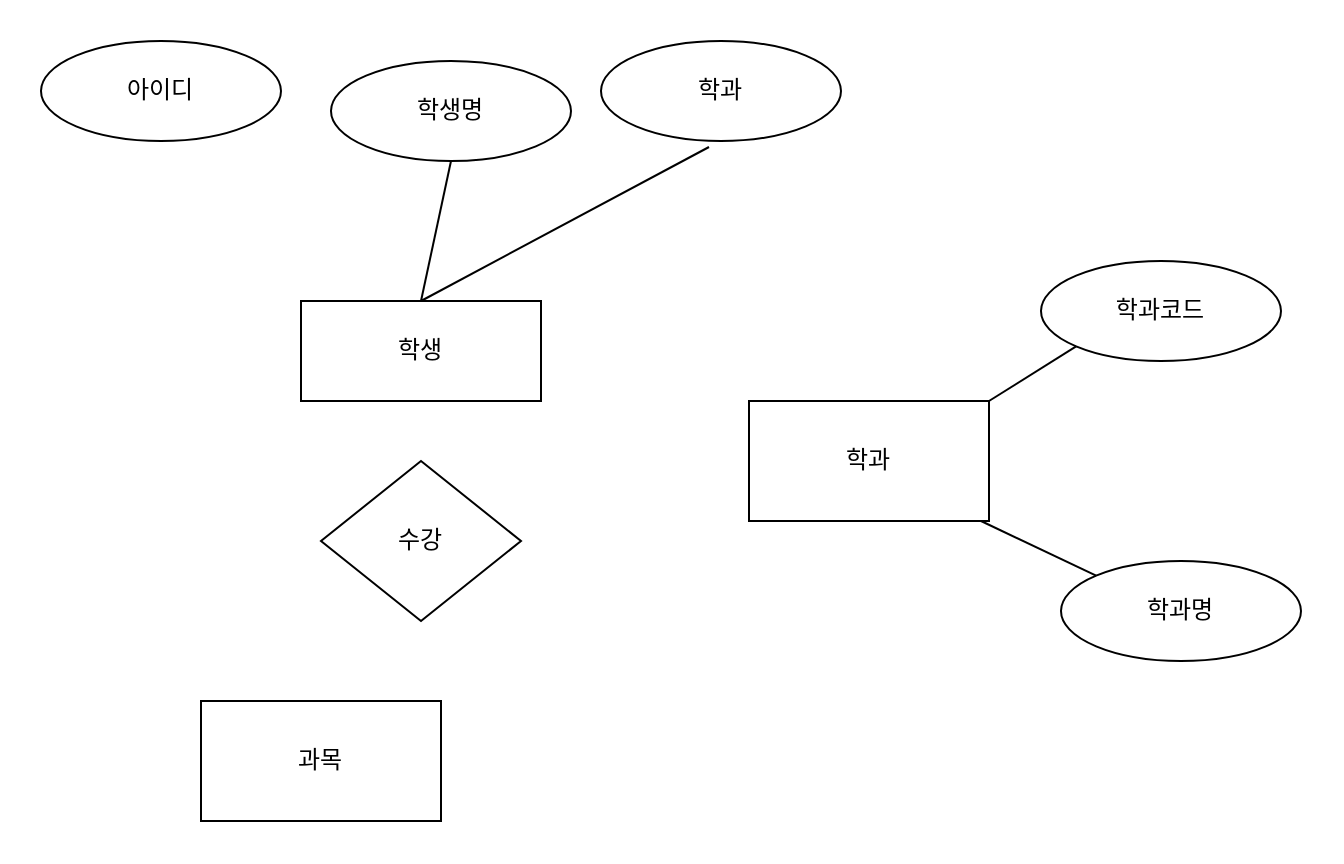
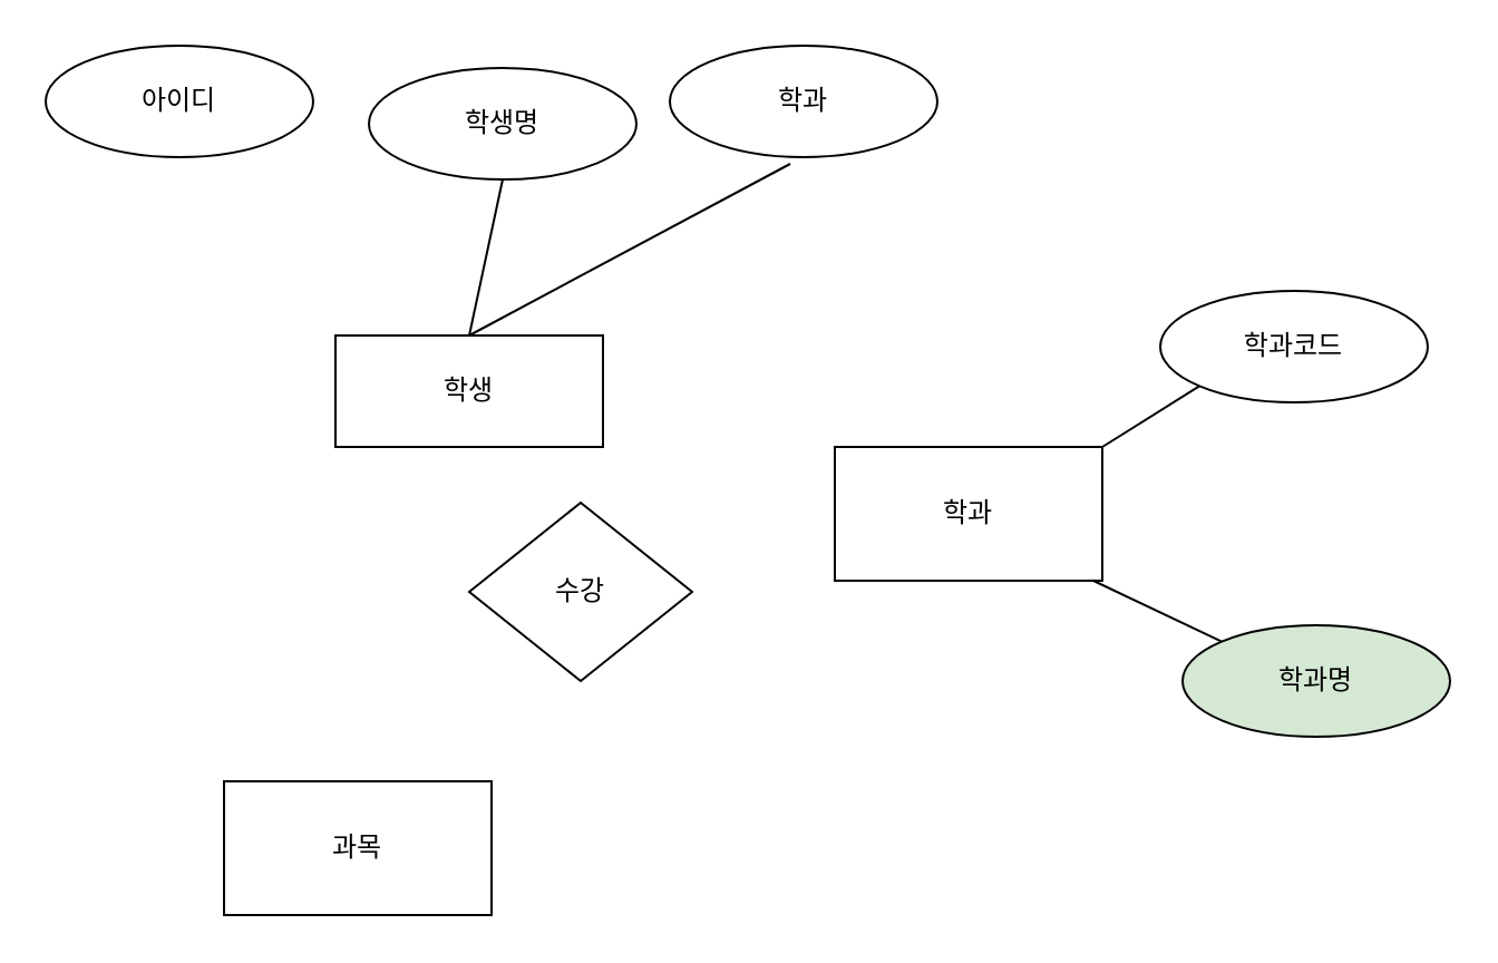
  <mxCell id="0" />
  <mxCell id="1" parent="0" />
  <mxCell id="2" value="&lt;font style=&quot;vertical-align: inherit;&quot;&gt;&lt;font style=&quot;vertical-align: inherit;&quot;&gt;&lt;font style=&quot;vertical-align: inherit;&quot;&gt;&lt;font style=&quot;vertical-align: inherit;&quot;&gt;학생&lt;/font&gt;&lt;/font&gt;&lt;/font&gt;&lt;/font&gt;" style="rounded=0;whiteSpace=wrap;html=1;" vertex="1" parent="1"><mxGeometry x="150" y="150" width="120" height="50" as="geometry" /></mxCell>
  <mxCell id="3" value="&lt;font style=&quot;vertical-align: inherit;&quot;&gt;&lt;font style=&quot;vertical-align: inherit;&quot;&gt;학과&lt;/font&gt;&lt;/font&gt;" style="rounded=0;whiteSpace=wrap;html=1;" vertex="1" parent="1"><mxGeometry x="374" y="200" width="120" height="60" as="geometry" /></mxCell>
  <mxCell id="4" value="&lt;font style=&quot;vertical-align: inherit;&quot;&gt;&lt;font style=&quot;vertical-align: inherit;&quot;&gt;과목&lt;/font&gt;&lt;/font&gt;" style="rounded=0;whiteSpace=wrap;html=1;" vertex="1" parent="1"><mxGeometry x="100" y="350" width="120" height="60" as="geometry" /></mxCell>
  <mxCell id="5" value="&lt;font style=&quot;vertical-align: inherit;&quot;&gt;&lt;font style=&quot;vertical-align: inherit;&quot;&gt;아이디&lt;/font&gt;&lt;/font&gt;" style="ellipse;whiteSpace=wrap;html=1;" vertex="1" parent="1"><mxGeometry x="20" y="20" width="120" height="50" as="geometry" /></mxCell>
  <mxCell id="6" value="&lt;font style=&quot;vertical-align: inherit;&quot;&gt;&lt;font style=&quot;vertical-align: inherit;&quot;&gt;학생명&lt;/font&gt;&lt;/font&gt;" style="ellipse;whiteSpace=wrap;html=1;" vertex="1" parent="1"><mxGeometry x="165" y="30" width="120" height="50" as="geometry" /></mxCell>
  <mxCell id="7" value="&lt;font style=&quot;vertical-align: inherit;&quot;&gt;&lt;font style=&quot;vertical-align: inherit;&quot;&gt;&lt;font style=&quot;vertical-align: inherit;&quot;&gt;&lt;font style=&quot;vertical-align: inherit;&quot;&gt;학과&lt;/font&gt;&lt;/font&gt;&lt;/font&gt;&lt;/font&gt;" style="ellipse;whiteSpace=wrap;html=1;" vertex="1" parent="1"><mxGeometry x="300" y="20" width="120" height="50" as="geometry" /></mxCell>
  <mxCell id="8" value="&lt;font style=&quot;vertical-align: inherit;&quot;&gt;&lt;font style=&quot;vertical-align: inherit;&quot;&gt;&lt;font style=&quot;vertical-align: inherit;&quot;&gt;&lt;font style=&quot;vertical-align: inherit;&quot;&gt;학과코드&lt;/font&gt;&lt;/font&gt;&lt;/font&gt;&lt;/font&gt;" style="ellipse;whiteSpace=wrap;html=1;" vertex="1" parent="1"><mxGeometry x="520" y="130" width="120" height="50" as="geometry" /></mxCell>
- <mxCell id="9" value="&lt;font style=&quot;vertical-align: inherit;&quot;&gt;&lt;font style=&quot;vertical-align: inherit;&quot;&gt;&lt;font style=&quot;vertical-align: inherit;&quot;&gt;&lt;font style=&quot;vertical-align: inherit;&quot;&gt;&lt;font style=&quot;vertical-align: inherit;&quot;&gt;&lt;font style=&quot;vertical-align: inherit;&quot;&gt;학과명&lt;/font&gt;&lt;/font&gt;&lt;/font&gt;&lt;/font&gt;&lt;/font&gt;&lt;/font&gt;" style="ellipse;whiteSpace=wrap;html=1;" vertex="1" parent="1"><mxGeometry x="530" y="280" width="120" height="50" as="geometry" /></mxCell>
+ <mxCell id="9" value="&lt;font style=&quot;vertical-align: inherit;&quot;&gt;&lt;font style=&quot;vertical-align: inherit;&quot;&gt;&lt;font style=&quot;vertical-align: inherit;&quot;&gt;&lt;font style=&quot;vertical-align: inherit;&quot;&gt;&lt;font style=&quot;vertical-align: inherit;&quot;&gt;&lt;font style=&quot;vertical-align: inherit;&quot;&gt;학과명&lt;/font&gt;&lt;/font&gt;&lt;/font&gt;&lt;/font&gt;&lt;/font&gt;&lt;/font&gt;" style="ellipse;whiteSpace=wrap;html=1;fillColor=#d5e8d4;" vertex="1" parent="1"><mxGeometry x="530" y="280" width="120" height="50" as="geometry" /></mxCell>
  <mxCell id="10" value="" style="endArrow=none;html=1;rounded=0;entryX=0.5;entryY=1;entryDx=0;entryDy=0;" edge="1" parent="1" target="6"><mxGeometry width="50" height="50" relative="1" as="geometry"><mxPoint x="210" y="150" as="sourcePoint" /><mxPoint x="180" y="70" as="targetPoint" /><Array as="points" /></mxGeometry></mxCell>
  <mxCell id="11" value="" style="endArrow=none;html=1;rounded=0;exitX=0.5;exitY=0;exitDx=0;exitDy=0;entryX=0.45;entryY=1.06;entryDx=0;entryDy=0;entryPerimeter=0;" edge="1" parent="1" source="2" target="7"><mxGeometry width="50" height="50" relative="1" as="geometry"><mxPoint x="420" y="150" as="sourcePoint" /><mxPoint x="350" y="80" as="targetPoint" /><Array as="points" /></mxGeometry></mxCell>
  <mxCell id="12" value="" style="endArrow=none;html=1;rounded=0;entryX=0;entryY=1;entryDx=0;entryDy=0;exitX=1;exitY=0;exitDx=0;exitDy=0;" edge="1" parent="1" source="3" target="8"><mxGeometry width="50" height="50" relative="1" as="geometry"><mxPoint x="580" y="250" as="sourcePoint" /><mxPoint x="460" y="170" as="targetPoint" /><Array as="points" /></mxGeometry></mxCell>
  <mxCell id="13" value="" style="endArrow=none;html=1;rounded=0;exitX=0;exitY=0;exitDx=0;exitDy=0;" edge="1" parent="1" source="9"><mxGeometry width="50" height="50" relative="1" as="geometry"><mxPoint x="570" y="310" as="sourcePoint" /><mxPoint x="490" y="260" as="targetPoint" /><Array as="points" /></mxGeometry></mxCell>
- <mxCell id="14" value="&lt;font style=&quot;vertical-align: inherit;&quot;&gt;&lt;font style=&quot;vertical-align: inherit;&quot;&gt;수강&lt;/font&gt;&lt;/font&gt;" style="rhombus;whiteSpace=wrap;html=1;" vertex="1" parent="1"><mxGeometry x="160" y="230" width="100" height="80" as="geometry" /></mxCell>
+ <mxCell id="14" value="&lt;font style=&quot;vertical-align: inherit;&quot;&gt;&lt;font style=&quot;vertical-align: inherit;&quot;&gt;수강&lt;/font&gt;&lt;/font&gt;" style="rhombus;whiteSpace=wrap;html=1;" vertex="1" parent="1"><mxGeometry x="210" y="225" width="100" height="80" as="geometry" /></mxCell>
